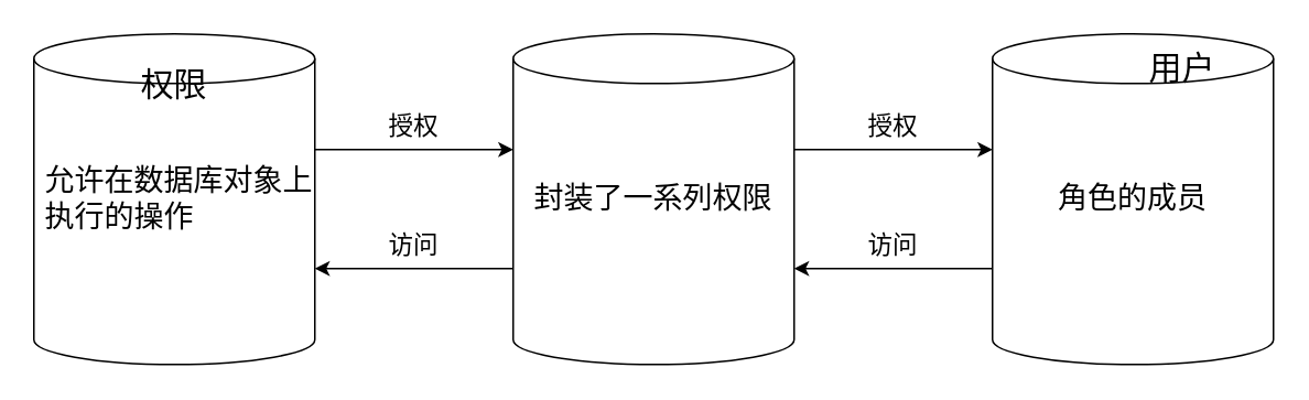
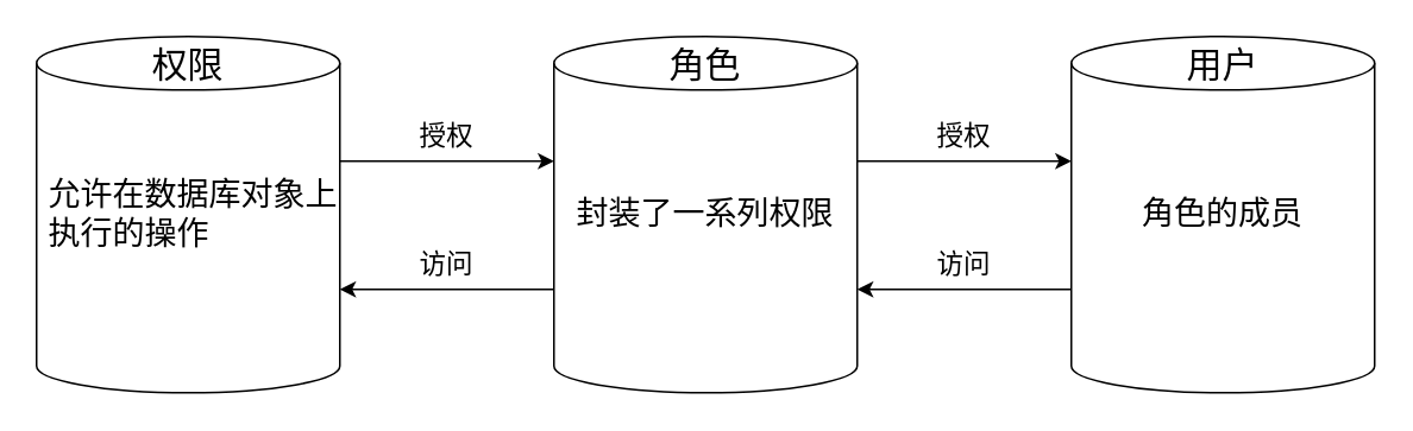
  <mxCell id="0" />
  <mxCell id="1" parent="0" />
  <mxCell id="2" value="" style="shape=cylinder3;whiteSpace=wrap;html=1;boundedLbl=1;backgroundOutline=1;size=15;fillColor=none;strokeColor=#000000;" vertex="1" parent="1"><mxGeometry x="20" y="20" width="170" height="200" as="geometry" /></mxCell>
- <mxCell id="3" value="权限" style="text;html=1;strokeColor=none;fillColor=none;align=center;verticalAlign=middle;whiteSpace=wrap;rounded=0;fontSize=20;" vertex="1" parent="1"><mxGeometry x="75" y="35" width="60" height="30" as="geometry" /></mxCell>
+ <mxCell id="3" value="权限" style="text;html=1;strokeColor=none;fillColor=none;align=center;verticalAlign=middle;whiteSpace=wrap;rounded=0;fontSize=20;" vertex="1" parent="1"><mxGeometry x="75" y="20" width="60" height="30" as="geometry" /></mxCell>
  <mxCell id="4" value="允许在数据库对象上执行的操作" style="text;html=1;strokeColor=none;fillColor=none;align=left;verticalAlign=middle;whiteSpace=wrap;rounded=0;fontSize=18;" vertex="1" parent="1"><mxGeometry x="25" y="87.5" width="167" height="65" as="geometry" /></mxCell>
  <mxCell id="5" value="" style="shape=cylinder3;whiteSpace=wrap;html=1;boundedLbl=1;backgroundOutline=1;size=15;fillColor=none;strokeColor=#000000;" vertex="1" parent="1"><mxGeometry x="310" y="20" width="170" height="200" as="geometry" /></mxCell>
  <mxCell id="6" value="封装了一系列权限" style="text;html=1;strokeColor=none;fillColor=none;align=center;verticalAlign=middle;whiteSpace=wrap;rounded=0;fontSize=18;" vertex="1" parent="1"><mxGeometry x="315" y="87.5" width="160" height="65" as="geometry" /></mxCell>
+ <mxCell id="7" value="角色" style="text;html=1;strokeColor=none;fillColor=none;align=center;verticalAlign=middle;whiteSpace=wrap;rounded=0;fontSize=20;" vertex="1" parent="1"><mxGeometry x="365" y="20" width="60" height="30" as="geometry" /></mxCell>
  <mxCell id="8" value="" style="endArrow=classic;html=1;rounded=0;" edge="1" parent="1"><mxGeometry width="50" height="50" relative="1" as="geometry"><mxPoint x="190" y="90" as="sourcePoint" /><mxPoint x="310" y="90" as="targetPoint" /></mxGeometry></mxCell>
  <mxCell id="9" value="" style="endArrow=none;html=1;rounded=0;endFill=0;startArrow=classic;startFill=1;" edge="1" parent="1"><mxGeometry width="50" height="50" relative="1" as="geometry"><mxPoint x="190" y="162" as="sourcePoint" /><mxPoint x="310" y="162" as="targetPoint" /></mxGeometry></mxCell>
  <mxCell id="10" value="授权" style="text;html=1;strokeColor=none;fillColor=none;align=center;verticalAlign=middle;whiteSpace=wrap;rounded=0;fontSize=15;" vertex="1" parent="1"><mxGeometry x="220" y="59.5" width="60" height="30" as="geometry" /></mxCell>
  <mxCell id="11" value="访问" style="text;html=1;strokeColor=none;fillColor=none;align=center;verticalAlign=middle;whiteSpace=wrap;rounded=0;fontSize=15;" vertex="1" parent="1"><mxGeometry x="220" y="132" width="60" height="30" as="geometry" /></mxCell>
  <mxCell id="12" value="" style="shape=cylinder3;whiteSpace=wrap;html=1;boundedLbl=1;backgroundOutline=1;size=15;fillColor=none;strokeColor=#000000;" vertex="1" parent="1"><mxGeometry x="600" y="20" width="170" height="200" as="geometry" /></mxCell>
  <mxCell id="13" value="角色的成员" style="text;html=1;strokeColor=none;fillColor=none;align=center;verticalAlign=middle;whiteSpace=wrap;rounded=0;fontSize=18;" vertex="1" parent="1"><mxGeometry x="605" y="87.5" width="160" height="65" as="geometry" /></mxCell>
- <mxCell id="14" value="用户" style="text;html=1;strokeColor=none;fillColor=none;align=center;verticalAlign=middle;whiteSpace=wrap;rounded=0;fontSize=20;" vertex="1" parent="1"><mxGeometry x="685" y="25" width="60" height="30" as="geometry" /></mxCell>
+ <mxCell id="14" value="用户" style="text;html=1;strokeColor=none;fillColor=none;align=center;verticalAlign=middle;whiteSpace=wrap;rounded=0;fontSize=20;" vertex="1" parent="1"><mxGeometry x="655" y="20" width="60" height="30" as="geometry" /></mxCell>
  <mxCell id="15" value="" style="endArrow=classic;html=1;rounded=0;" edge="1" parent="1"><mxGeometry width="50" height="50" relative="1" as="geometry"><mxPoint x="480" y="90" as="sourcePoint" /><mxPoint x="600" y="90" as="targetPoint" /></mxGeometry></mxCell>
  <mxCell id="16" value="" style="endArrow=none;html=1;rounded=0;endFill=0;startArrow=classic;startFill=1;" edge="1" parent="1"><mxGeometry width="50" height="50" relative="1" as="geometry"><mxPoint x="480" y="162" as="sourcePoint" /><mxPoint x="600" y="162" as="targetPoint" /></mxGeometry></mxCell>
  <mxCell id="17" value="授权" style="text;html=1;strokeColor=none;fillColor=none;align=center;verticalAlign=middle;whiteSpace=wrap;rounded=0;fontSize=15;" vertex="1" parent="1"><mxGeometry x="510" y="59.5" width="60" height="30" as="geometry" /></mxCell>
  <mxCell id="18" value="访问" style="text;html=1;strokeColor=none;fillColor=none;align=center;verticalAlign=middle;whiteSpace=wrap;rounded=0;fontSize=15;" vertex="1" parent="1"><mxGeometry x="510" y="132" width="60" height="30" as="geometry" /></mxCell>
